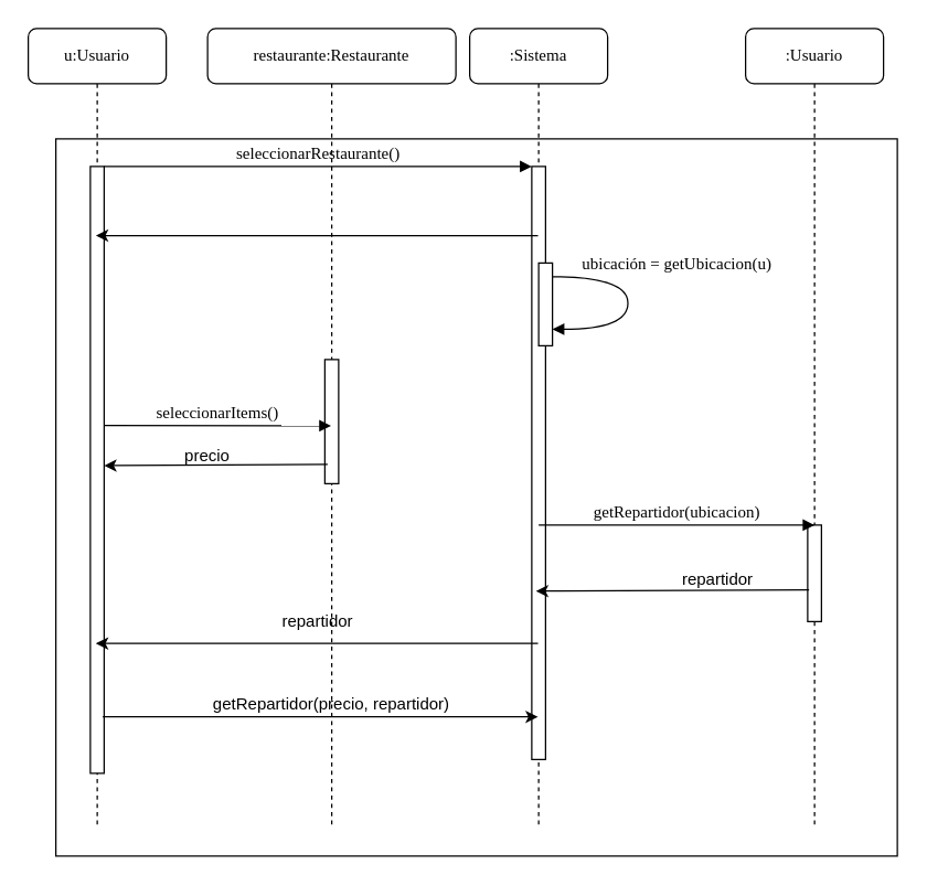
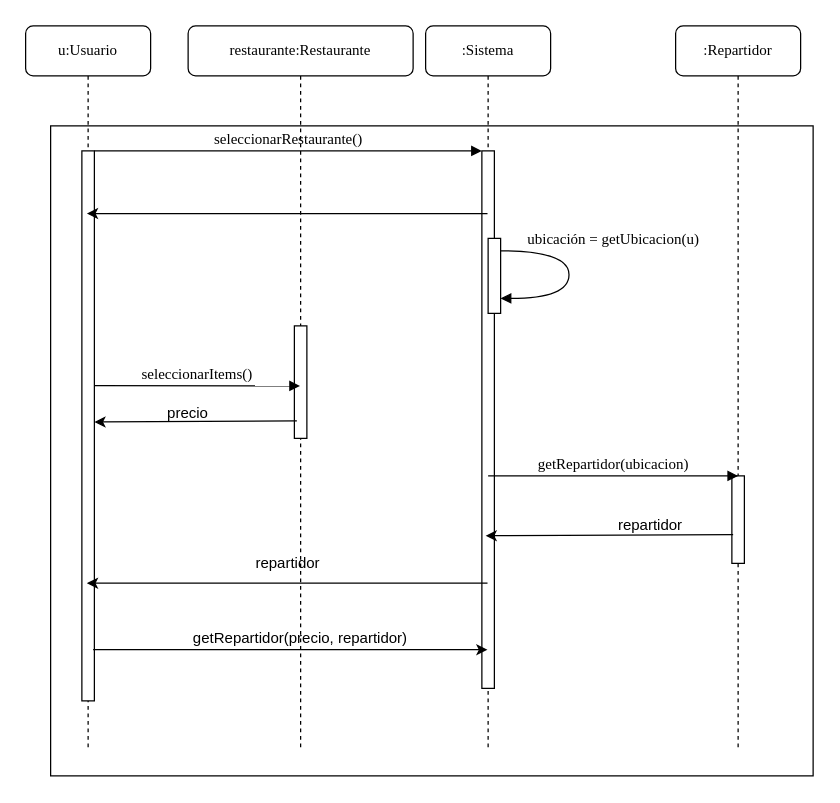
  <mxCell id="0" />
  <mxCell id="1" parent="0" />
  <mxCell id="2" value="" parent="1" vertex="1" style="rounded=0;whiteSpace=wrap;html=1;"><mxGeometry as="geometry" height="520" width="610" y="100" x="40" /></mxCell>
  <mxCell id="3" value=":Sistema" parent="1" vertex="1" style="shape=umlLifeline;perimeter=lifelinePerimeter;whiteSpace=wrap;html=1;container=1;collapsible=0;recursiveResize=0;outlineConnect=0;rounded=1;shadow=0;comic=0;labelBackgroundColor=none;strokeWidth=1;fontFamily=Verdana;fontSize=12;align=center;"><mxGeometry as="geometry" height="580" width="100" y="20" x="340" /></mxCell>
  <mxCell id="4" value="" parent="3" vertex="1" style="html=1;points=[];perimeter=orthogonalPerimeter;rounded=0;shadow=0;comic=0;labelBackgroundColor=none;strokeWidth=1;fontFamily=Verdana;fontSize=12;align=center;"><mxGeometry as="geometry" height="430" width="10" y="100" x="45" /></mxCell>
  <mxCell id="5" value="" parent="3" vertex="1" style="html=1;points=[];perimeter=orthogonalPerimeter;rounded=0;shadow=0;comic=0;labelBackgroundColor=none;strokeWidth=1;fontFamily=Verdana;fontSize=12;align=center;"><mxGeometry as="geometry" height="60" width="10" y="170" x="50" /></mxCell>
  <mxCell id="6" value="restaurante:Restaurante" parent="1" vertex="1" style="shape=umlLifeline;perimeter=lifelinePerimeter;whiteSpace=wrap;html=1;container=1;collapsible=0;recursiveResize=0;outlineConnect=0;rounded=1;shadow=0;comic=0;labelBackgroundColor=none;strokeWidth=1;fontFamily=Verdana;fontSize=12;align=center;"><mxGeometry as="geometry" height="580" width="180" y="20" x="150" /></mxCell>
  <mxCell id="7" value="" parent="6" vertex="1" style="html=1;points=[];perimeter=orthogonalPerimeter;rounded=0;shadow=0;comic=0;labelBackgroundColor=none;strokeWidth=1;fontFamily=Verdana;fontSize=12;align=center;"><mxGeometry as="geometry" height="90" width="10" y="240" x="85" /></mxCell>
  <mxCell id="8" value="getRepartidor(precio, repartidor)" parent="6" vertex="1" style="text;html=1;strokeColor=none;fillColor=none;align=center;verticalAlign=middle;whiteSpace=wrap;rounded=0;"><mxGeometry as="geometry" height="20" width="200" y="480" x="-10" /></mxCell>
- <mxCell id="9" value=":Usuario" parent="1" vertex="1" style="shape=umlLifeline;perimeter=lifelinePerimeter;whiteSpace=wrap;html=1;container=1;collapsible=0;recursiveResize=0;outlineConnect=0;rounded=1;shadow=0;comic=0;labelBackgroundColor=none;strokeWidth=1;fontFamily=Verdana;fontSize=12;align=center;"><mxGeometry as="geometry" height="580" width="100" y="20" x="540" /></mxCell>
+ <mxCell id="9" value=":Repartidor" parent="1" vertex="1" style="shape=umlLifeline;perimeter=lifelinePerimeter;whiteSpace=wrap;html=1;container=1;collapsible=0;recursiveResize=0;outlineConnect=0;rounded=1;shadow=0;comic=0;labelBackgroundColor=none;strokeWidth=1;fontFamily=Verdana;fontSize=12;align=center;"><mxGeometry as="geometry" height="580" width="100" y="20" x="540" /></mxCell>
  <mxCell id="10" value="" parent="9" vertex="1" style="html=1;points=[];perimeter=orthogonalPerimeter;rounded=0;shadow=0;comic=0;labelBackgroundColor=none;strokeWidth=1;fontFamily=Verdana;fontSize=12;align=center;"><mxGeometry as="geometry" height="70" width="10" y="360" x="45" /></mxCell>
  <mxCell id="11" value="u:Usuario" parent="1" vertex="1" style="shape=umlLifeline;perimeter=lifelinePerimeter;whiteSpace=wrap;html=1;container=1;collapsible=0;recursiveResize=0;outlineConnect=0;rounded=1;shadow=0;comic=0;labelBackgroundColor=none;strokeWidth=1;fontFamily=Verdana;fontSize=12;align=center;"><mxGeometry as="geometry" height="580" width="100" y="20" x="20" /></mxCell>
  <mxCell id="12" value="" parent="11" vertex="1" style="html=1;points=[];perimeter=orthogonalPerimeter;rounded=0;shadow=0;comic=0;labelBackgroundColor=none;strokeWidth=1;fontFamily=Verdana;fontSize=12;align=center;"><mxGeometry as="geometry" height="440" width="10" y="100" x="45" /></mxCell>
  <mxCell id="13" value="getRepartidor(ubicacion)" parent="1" style="html=1;verticalAlign=bottom;endArrow=block;labelBackgroundColor=none;fontFamily=Verdana;fontSize=12;" edge="1"><mxGeometry as="geometry" relative="1"><mxPoint as="sourcePoint" y="380" x="390" /><mxPoint as="targetPoint" y="380" x="590" /></mxGeometry></mxCell>
  <mxCell id="14" value="seleccionarRestaurante()" parent="1" style="html=1;verticalAlign=bottom;endArrow=block;entryX=0;entryY=0;labelBackgroundColor=none;fontFamily=Verdana;fontSize=12;edgeStyle=elbowEdgeStyle;elbow=vertical;" edge="1" target="4" source="12"><mxGeometry as="geometry" relative="1"><mxPoint as="sourcePoint" y="130" x="140" /><Array as="points"><mxPoint y="120" x="170" /></Array></mxGeometry></mxCell>
  <mxCell id="15" value="seleccionarItems()" parent="1" style="html=1;verticalAlign=bottom;endArrow=block;labelBackgroundColor=none;fontFamily=Verdana;fontSize=12;edgeStyle=elbowEdgeStyle;elbow=vertical;exitX=1;exitY=0.427;exitDx=0;exitDy=0;exitPerimeter=0;" edge="1" target="6" source="12"><mxGeometry as="geometry" relative="1"><mxPoint as="sourcePoint" y="270" x="70" /><Array as="points" /></mxGeometry></mxCell>
  <mxCell id="16" value="ubicación = getUbicacion(u)" parent="1" style="html=1;verticalAlign=bottom;endArrow=block;labelBackgroundColor=none;fontFamily=Verdana;fontSize=12;elbow=vertical;edgeStyle=orthogonalEdgeStyle;curved=1;exitX=1.038;exitY=0.345;exitPerimeter=0;" edge="1"><mxGeometry as="geometry" y="35" x="-0.258" relative="1"><mxPoint as="sourcePoint" y="200" x="400.003" /><mxPoint as="targetPoint" y="238" x="400" /><Array as="points"><mxPoint y="200" x="454.67" /><mxPoint y="238" x="454.67" /></Array><mxPoint as="offset" /></mxGeometry></mxCell>
  <mxCell id="17" value="" parent="1" style="endArrow=classic;html=1;entryX=0.4;entryY=0.114;entryDx=0;entryDy=0;entryPerimeter=0;" edge="1" target="12" source="3"><mxGeometry as="geometry" height="50" width="50" relative="1"><mxPoint as="sourcePoint" y="250" x="420" /><mxPoint as="targetPoint" y="200" x="470" /></mxGeometry></mxCell>
  <mxCell id="18" value="" parent="1" style="endArrow=classic;html=1;entryX=1;entryY=0.493;entryDx=0;entryDy=0;entryPerimeter=0;exitX=0.2;exitY=0.844;exitDx=0;exitDy=0;exitPerimeter=0;" edge="1" target="12" source="7"><mxGeometry as="geometry" height="50" width="50" relative="1"><mxPoint as="sourcePoint" y="250" x="390" /><mxPoint as="targetPoint" y="200" x="470" /></mxGeometry></mxCell>
  <mxCell id="19" value="precio" parent="1" vertex="1" style="text;html=1;strokeColor=none;fillColor=none;align=center;verticalAlign=middle;whiteSpace=wrap;rounded=0;"><mxGeometry as="geometry" height="20" width="40" y="320" x="130" /></mxCell>
  <mxCell id="20" value="" parent="1" style="endArrow=classic;html=1;exitX=0.1;exitY=0.671;exitDx=0;exitDy=0;exitPerimeter=0;entryX=0.3;entryY=0.716;entryDx=0;entryDy=0;entryPerimeter=0;" edge="1" target="4" source="10"><mxGeometry as="geometry" height="50" width="50" relative="1"><mxPoint as="sourcePoint" y="330" x="330" /><mxPoint as="targetPoint" y="280" x="380" /></mxGeometry></mxCell>
  <mxCell id="21" value="repartidor" parent="1" vertex="1" style="text;html=1;strokeColor=none;fillColor=none;align=center;verticalAlign=middle;whiteSpace=wrap;rounded=0;"><mxGeometry as="geometry" height="20" width="40" y="410" x="500" /></mxCell>
  <mxCell id="22" value="" parent="1" style="endArrow=classic;html=1;entryX=0.4;entryY=0.786;entryDx=0;entryDy=0;entryPerimeter=0;" edge="1" target="12" source="3"><mxGeometry as="geometry" height="50" width="50" relative="1"><mxPoint as="sourcePoint" y="360" x="320" /><mxPoint as="targetPoint" y="310" x="370" /></mxGeometry></mxCell>
  <mxCell id="23" value="repartidor" parent="1" vertex="1" style="text;html=1;strokeColor=none;fillColor=none;align=center;verticalAlign=middle;whiteSpace=wrap;rounded=0;"><mxGeometry as="geometry" height="20" width="40" y="440" x="210" /></mxCell>
  <mxCell id="24" value="" parent="1" style="endArrow=classic;html=1;exitX=0.9;exitY=0.907;exitDx=0;exitDy=0;exitPerimeter=0;" edge="1" target="3" source="12"><mxGeometry as="geometry" height="50" width="50" relative="1"><mxPoint as="sourcePoint" y="500" x="320" /><mxPoint as="targetPoint" y="450" x="370" /></mxGeometry></mxCell>
